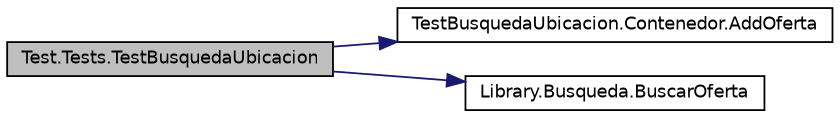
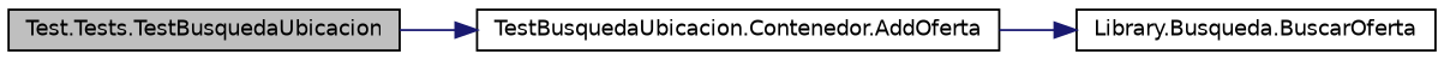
  digraph {
    rankdir=LR
    node [color=black fillcolor=white fontname=Helvetica fontsize=10 shape=record style=filled]
    edge [color=midnightblue fontname=Helvetica fontsize=10 labelfontname=Helvetica labelfontsize=10 style=solid]
    n1 [fillcolor=grey75 fontcolor=black height=0.2 label="Test.Tests.TestBusquedaUbicacion" width=0.4]
    n2 [height=0.2 label="TestBusquedaUbicacion.Contenedor.AddOferta" width=0.4]
    n3 [height=0.2 label="Library.Busqueda.BuscarOferta" width=0.4]
    n1 -> n2
-   n1 -> n3
+   n2 -> n3
  }
